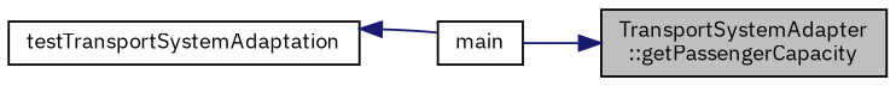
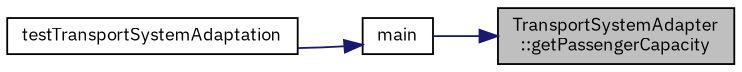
  digraph {
    fontname="IBM Plex Sans"
    rankdir=RL
    node [color=black fillcolor=white fontname="IBM Plex Sans" fontsize=10 shape=record style=filled]
    edge [color=midnightblue dir=back fontname="IBM Plex Sans" fontsize=10 labelfontname=Helvetica labelfontsize=10 style=solid]
    n1 [fillcolor=grey75 fontcolor=black height=0.2 label="TransportSystemAdapter\l::getPassengerCapacity" width=0.4]
    n2 [height=0.2 label=main width=0.4]
    n3 [height=0.2 label=testTransportSystemAdaptation width=0.4]
    n1 -> n2
-   n3 -> n2
+   n2 -> n3
  }
